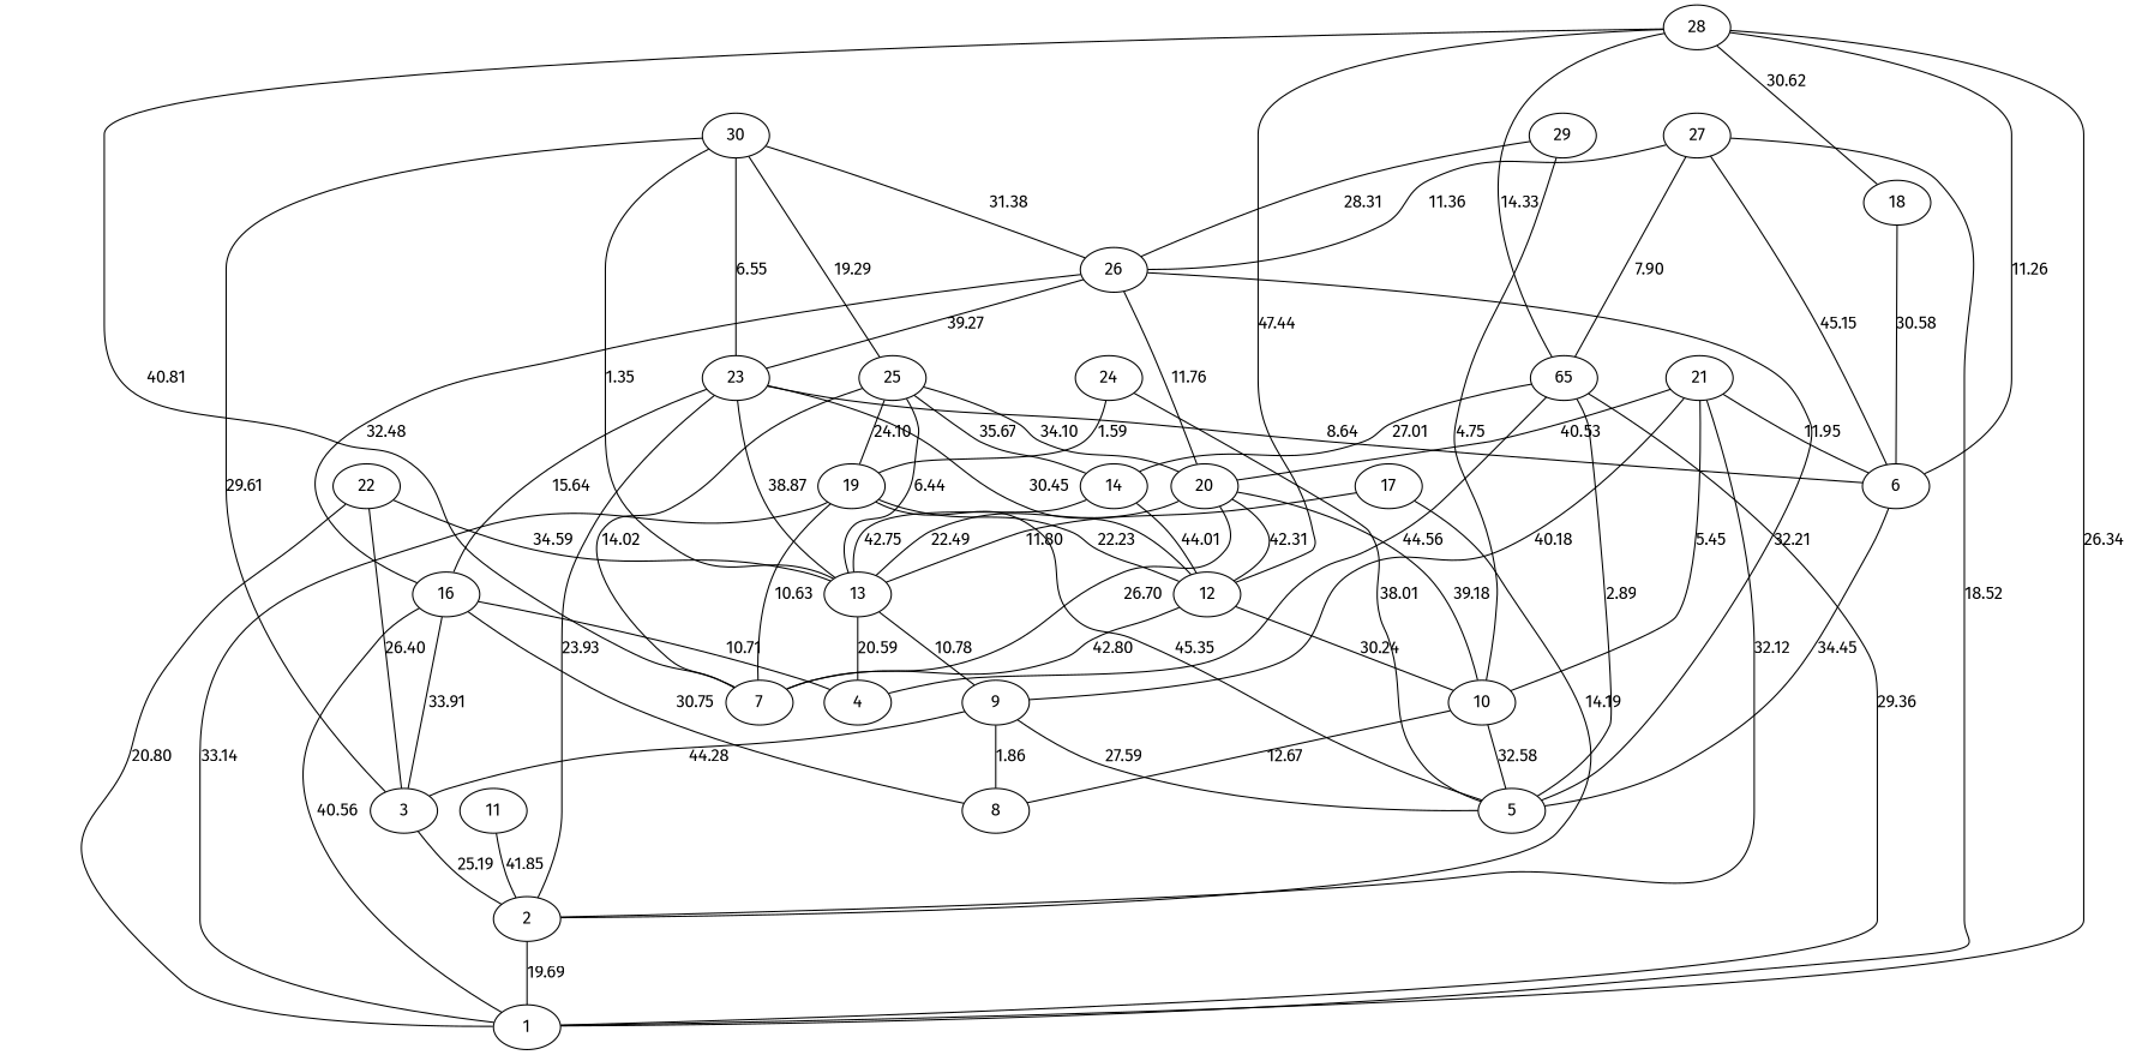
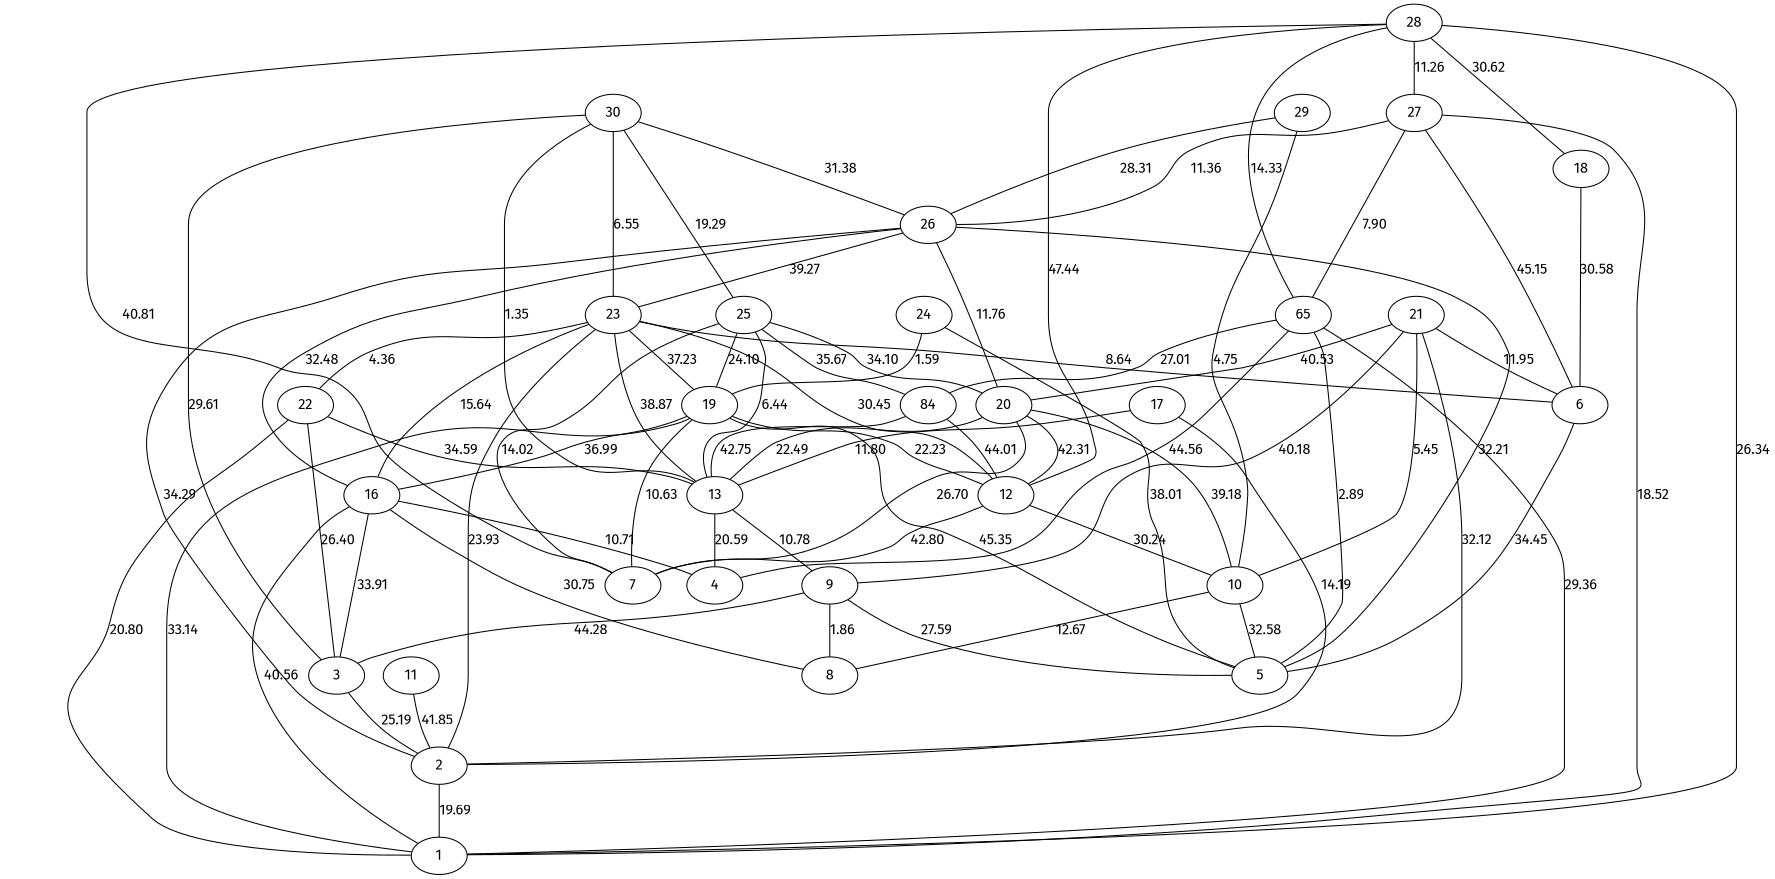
  graph {
    fontname="Fira Sans"
    node [fontname="Fira Sans"]
    edge [fontname="Fira Sans"]
    2
    1
    n3 [label=65]
    4
    5
-   14
+   14 [label=84]
    12
    13
    16
    3
    8
    19
    7
    10
    20
    9
    22
    27
    26
    6
    23
    28
    18
    11
    17
    21
    30
    25
    24
    29
    2 -- 1 [label=19.69]
    n3 -- 1 [label=29.36]
    n3 -- 4 [label=44.56]
    n3 -- 5 [label=2.89]
    n3 -- 14 [label=27.01]
    14 -- 12 [label=44.01]
    14 -- 13 [label=42.75]
    12 -- 7 [label=42.80]
    12 -- 10 [label=30.24]
    13 -- 4 [label=20.59]
    13 -- 9 [label=10.78]
    16 -- 1 [label=40.56]
    16 -- 4 [label=10.71]
    16 -- 3 [label=33.91]
    16 -- 8 [label=30.75]
    3 -- 2 [label=25.19]
    19 -- 1 [label=33.14]
    19 -- 5 [label=45.35]
    19 -- 12 [label=22.23]
+   19 -- 16 [label=36.99]
    19 -- 7 [label=10.63]
    10 -- 5 [label=32.58]
    10 -- 8 [label=12.67]
    20 -- 12 [label=42.31]
    20 -- 13 [label=22.49]
    20 -- 7 [label=26.70]
    20 -- 10 [label=39.18]
    9 -- 5 [label=27.59]
    9 -- 3 [label=44.28]
    9 -- 8 [label=1.86]
    22 -- 1 [label=20.80]
    22 -- 13 [label=34.59]
    22 -- 3 [label=26.40]
    27 -- 1 [label=18.52]
    27 -- n3 [label=7.90]
    27 -- 26 [label=11.36]
    27 -- 6 [label=45.15]
+   26 -- 2 [label=34.29]
    26 -- 5 [label=32.21]
    26 -- 16 [label=32.48]
    26 -- 20 [label=11.76]
    26 -- 23 [label=39.27]
    6 -- 5 [label=34.45]
    23 -- 2 [label=23.93]
    23 -- 12 [label=30.45]
    23 -- 13 [label=38.87]
    23 -- 16 [label=15.64]
+   23 -- 19 [label=37.23]
+   23 -- 22 [label=4.36]
    23 -- 6 [label=8.64]
    28 -- 1 [label=26.34]
    28 -- n3 [label=14.33]
    28 -- 12 [label=47.44]
    28 -- 7 [label=40.81]
-   28 -- 6 [label=11.26]
+   28 -- 27 [label=11.26]
    28 -- 18 [label=30.62]
    18 -- 6 [label=30.58]
    11 -- 2 [label=41.85]
    17 -- 2 [label=14.19]
    17 -- 13 [label=11.80]
    21 -- 2 [label=32.12]
    21 -- 10 [label=5.45]
    21 -- 20 [label=40.53]
    21 -- 9 [label=40.18]
    21 -- 6 [label=11.95]
    30 -- 13 [label=1.35]
    30 -- 3 [label=29.61]
    30 -- 26 [label=31.38]
    30 -- 23 [label=6.55]
    30 -- 25 [label=19.29]
    25 -- 14 [label=35.67]
    25 -- 13 [label=6.44]
    25 -- 19 [label=24.10]
    25 -- 7 [label=14.02]
    25 -- 20 [label=34.10]
    24 -- 5 [label=38.01]
    24 -- 19 [label=1.59]
    29 -- 10 [label=4.75]
    29 -- 26 [label=28.31]
  }
